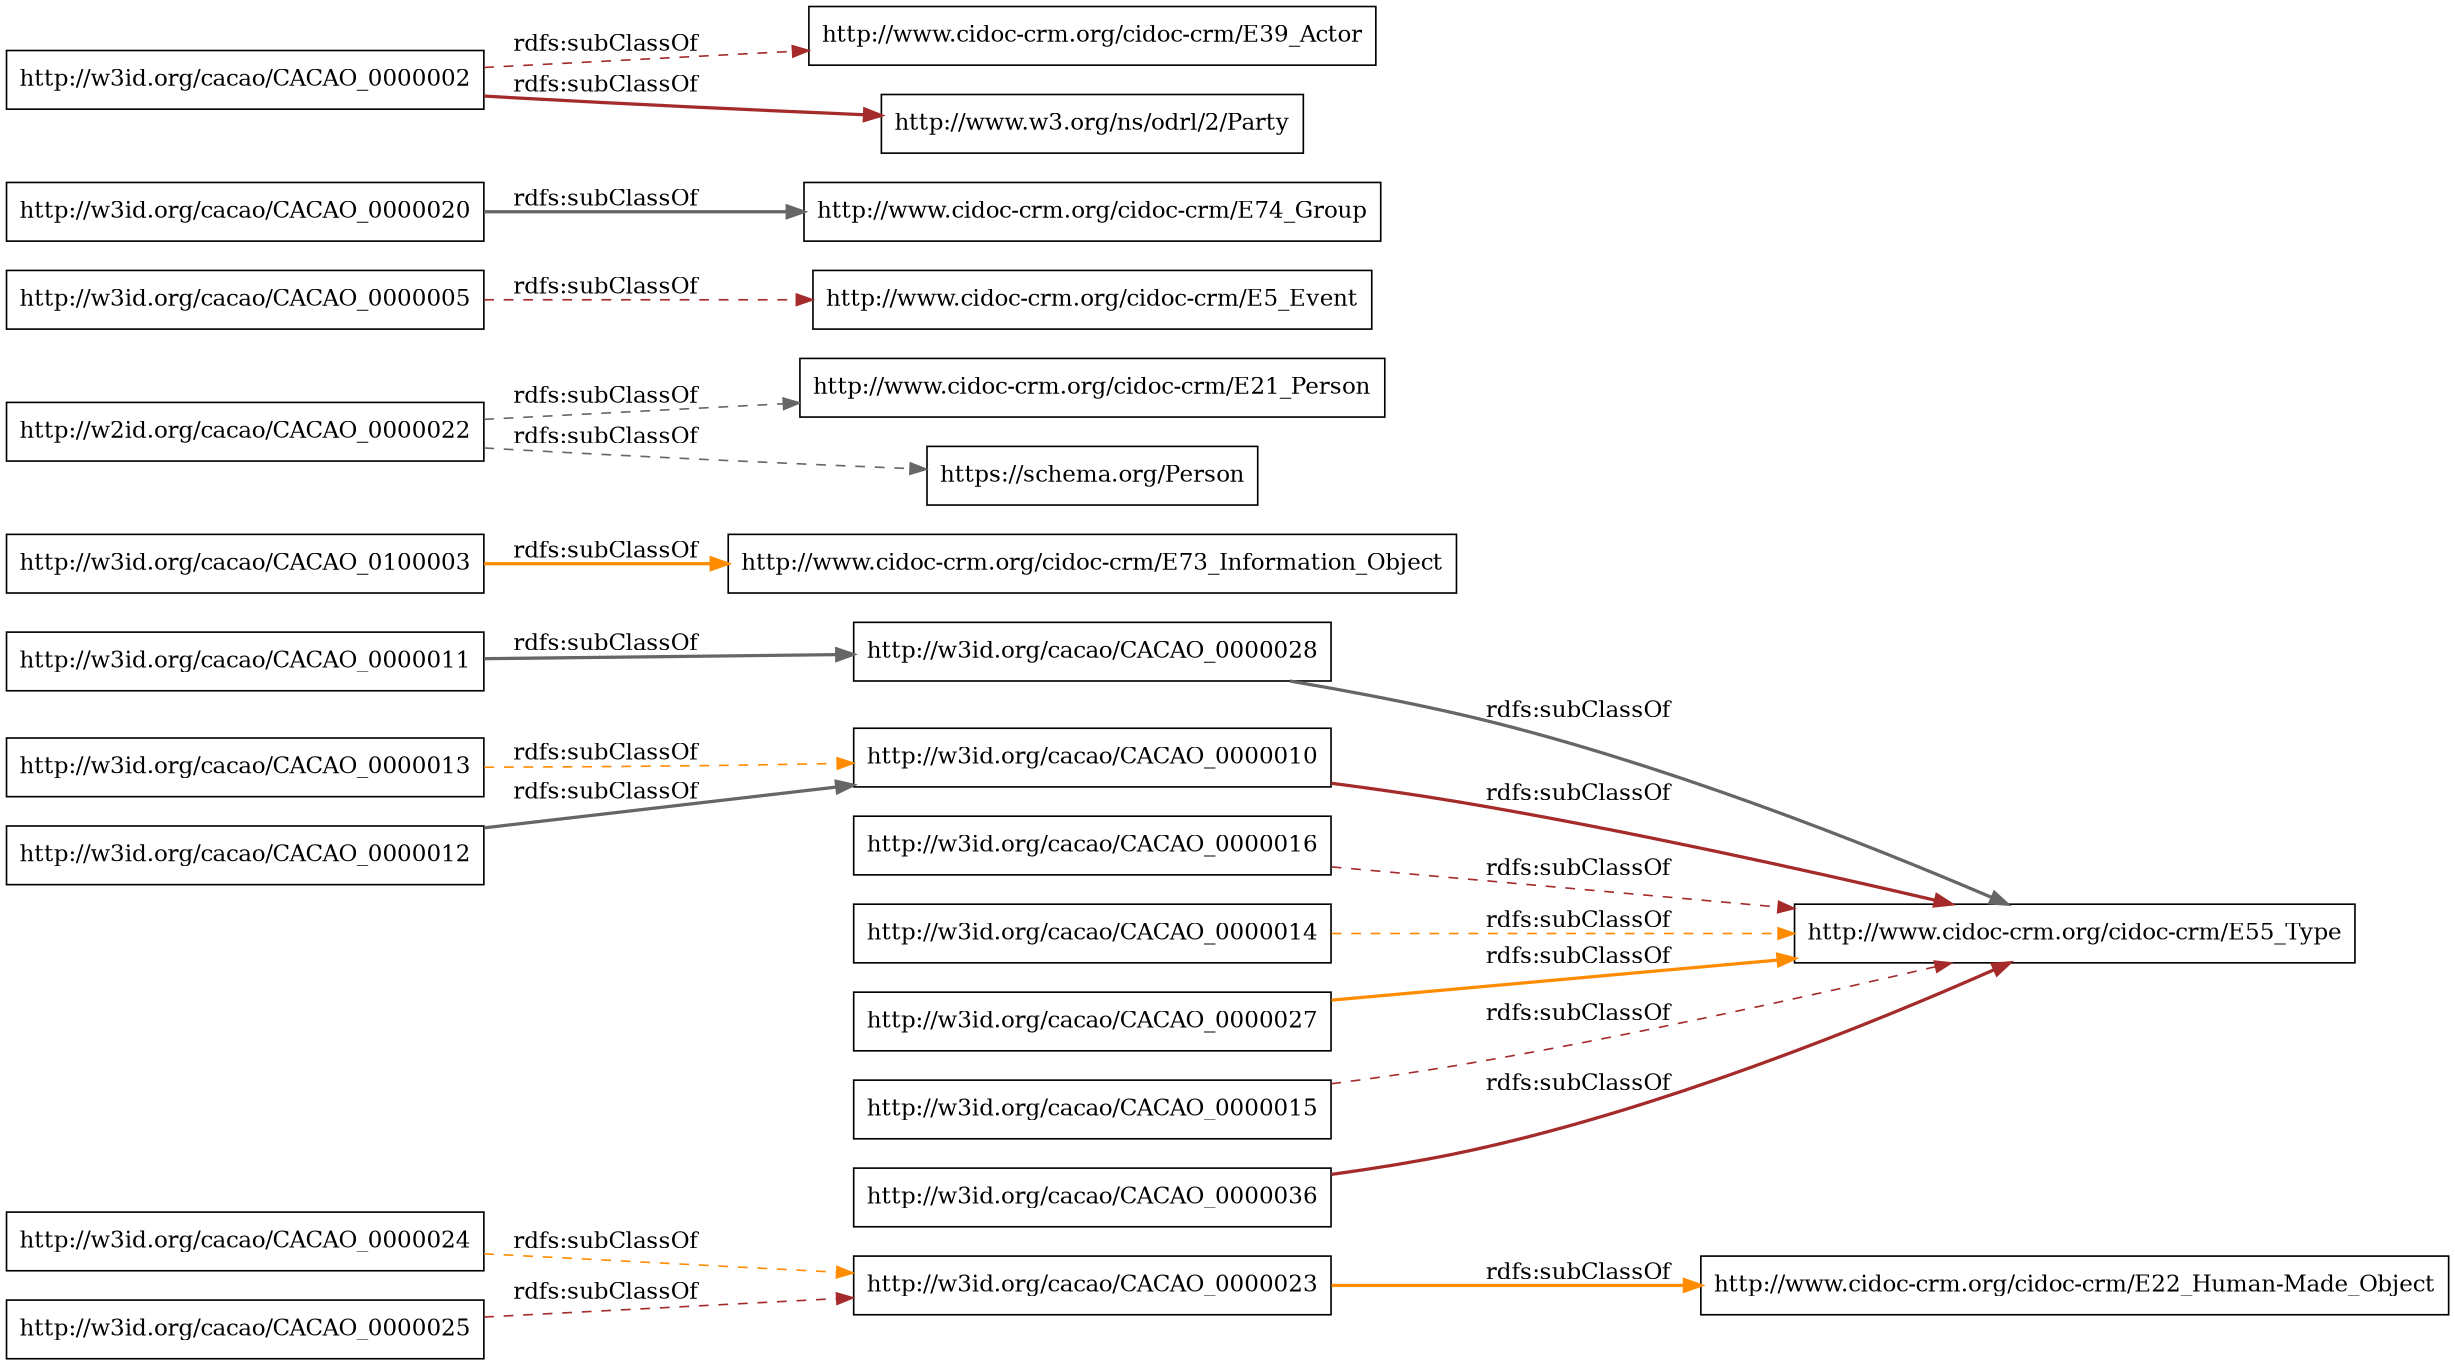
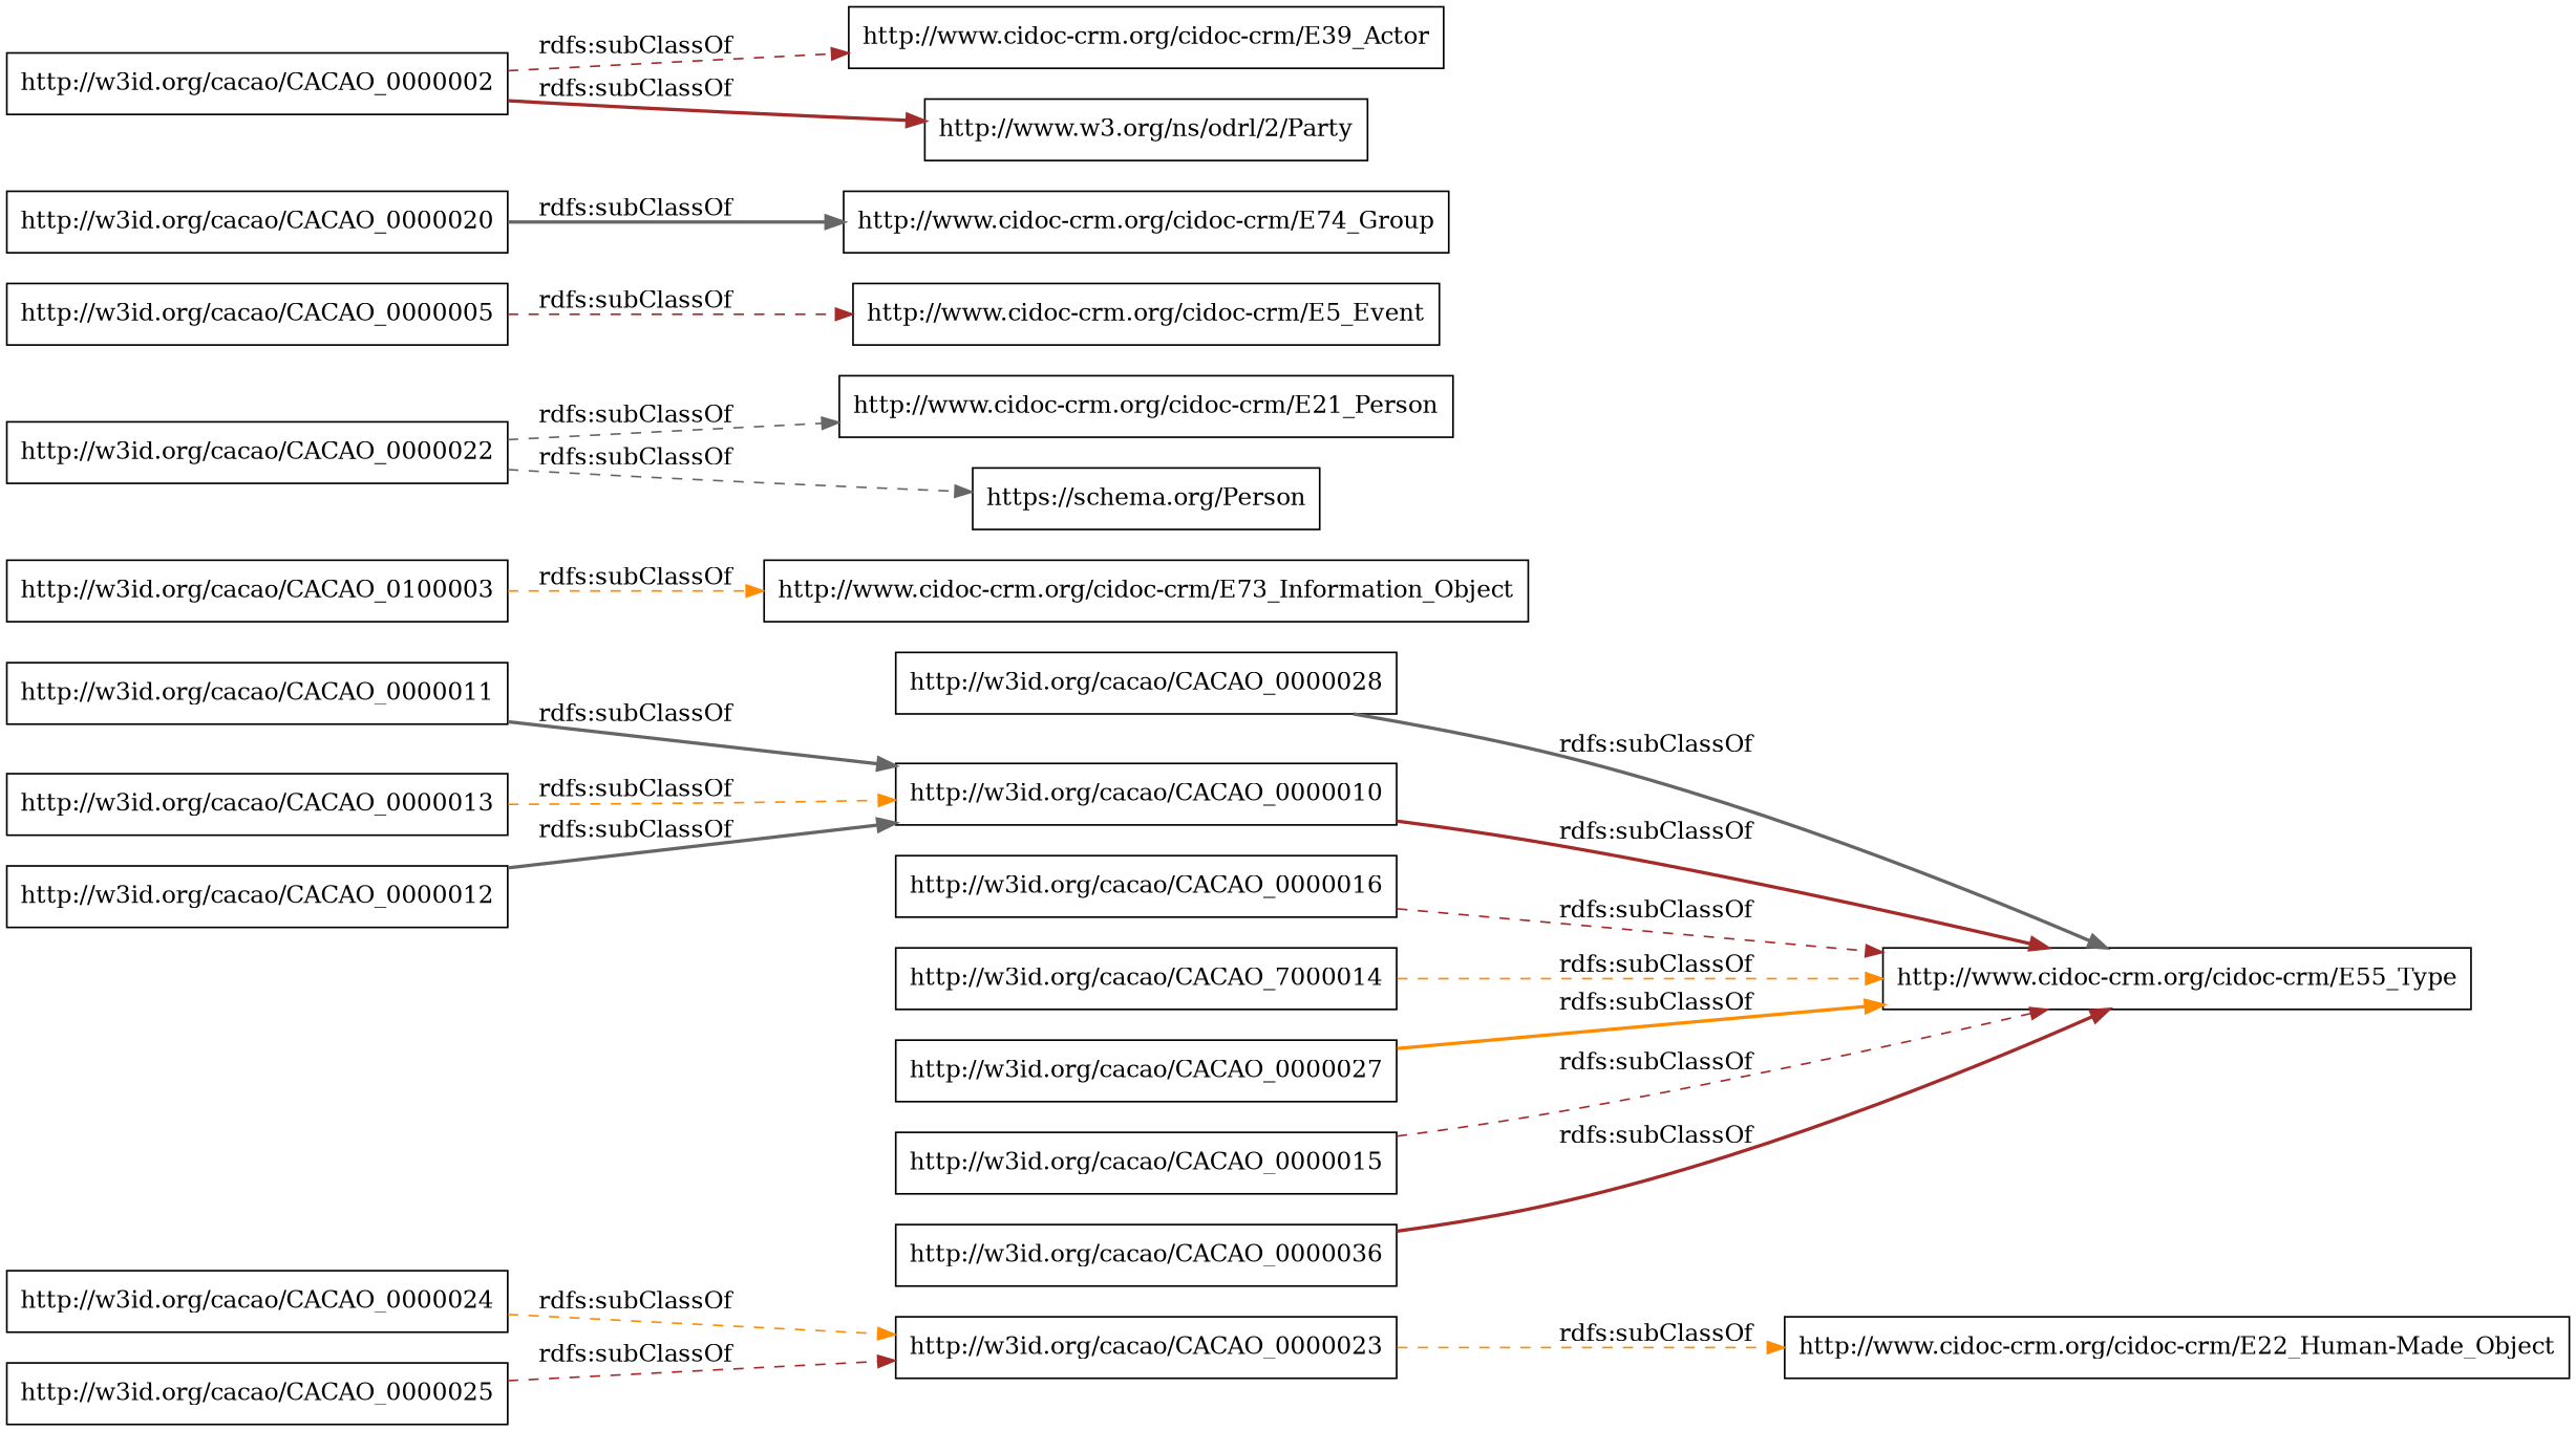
  digraph {
    fontname="DejaVu Serif"
    rankdir=LR
    node [color=black fontname="DejaVu Serif" shape=rectangle]
    edge [color=brown fontname="DejaVu Serif" style=dashed]
    "http://w3id.org/cacao/CACAO_0000023"
    "http://www.cidoc-crm.org/cidoc-crm/E22_Human-Made_Object"
    "http://w3id.org/cacao/CACAO_0000011"
    "http://w3id.org/cacao/CACAO_0000010"
    "http://www.cidoc-crm.org/cidoc-crm/E55_Type"
    "http://w3id.org/cacao/CACAO_0000016"
    n7 [label="http://w3id.org/cacao/CACAO_0100003"]
    "http://www.cidoc-crm.org/cidoc-crm/E73_Information_Object"
    "http://w3id.org/cacao/CACAO_0000028"
    "http://w3id.org/cacao/CACAO_0000013"
-   "http://w3id.org/cacao/CACAO_0000022" [label="http://w2id.org/cacao/CACAO_0000022"]
+   "http://w3id.org/cacao/CACAO_0000022"
    "http://www.cidoc-crm.org/cidoc-crm/E21_Person"
    "https://schema.org/Person"
    "http://w3id.org/cacao/CACAO_0000005"
    "http://www.cidoc-crm.org/cidoc-crm/E5_Event"
-   "http://w3id.org/cacao/CACAO_0000014"
+   "http://w3id.org/cacao/CACAO_0000014" [label="http://w3id.org/cacao/CACAO_7000014"]
    "http://w3id.org/cacao/CACAO_0000027"
    "http://w3id.org/cacao/CACAO_0000020"
    "http://www.cidoc-crm.org/cidoc-crm/E74_Group"
    "http://w3id.org/cacao/CACAO_0000002"
    "http://www.cidoc-crm.org/cidoc-crm/E39_Actor"
    "http://www.w3.org/ns/odrl/2/Party"
    "http://w3id.org/cacao/CACAO_0000012"
    "http://w3id.org/cacao/CACAO_0000015"
    "http://w3id.org/cacao/CACAO_0000024"
    "http://w3id.org/cacao/CACAO_0000025"
    "http://w3id.org/cacao/CACAO_0000036"
-   "http://w3id.org/cacao/CACAO_0000023" -> "http://www.cidoc-crm.org/cidoc-crm/E22_Human-Made_Object" [color=darkorange label="rdfs:subClassOf" style=bold]
-   "http://w3id.org/cacao/CACAO_0000011" -> "http://w3id.org/cacao/CACAO_0000028" [color=gray40 label="rdfs:subClassOf" style=bold]
+   "http://w3id.org/cacao/CACAO_0000023" -> "http://www.cidoc-crm.org/cidoc-crm/E22_Human-Made_Object" [color=darkorange label="rdfs:subClassOf"]
+   "http://w3id.org/cacao/CACAO_0000011" -> "http://w3id.org/cacao/CACAO_0000010" [color=gray40 label="rdfs:subClassOf" style=bold]
    "http://w3id.org/cacao/CACAO_0000010" -> "http://www.cidoc-crm.org/cidoc-crm/E55_Type" [label="rdfs:subClassOf" style=bold]
    "http://w3id.org/cacao/CACAO_0000016" -> "http://www.cidoc-crm.org/cidoc-crm/E55_Type" [label="rdfs:subClassOf"]
-   n7 -> "http://www.cidoc-crm.org/cidoc-crm/E73_Information_Object" [color=darkorange label="rdfs:subClassOf" style=bold]
+   n7 -> "http://www.cidoc-crm.org/cidoc-crm/E73_Information_Object" [color=darkorange label="rdfs:subClassOf"]
    "http://w3id.org/cacao/CACAO_0000028" -> "http://www.cidoc-crm.org/cidoc-crm/E55_Type" [color=gray40 label="rdfs:subClassOf" style=bold]
    "http://w3id.org/cacao/CACAO_0000013" -> "http://w3id.org/cacao/CACAO_0000010" [color=darkorange label="rdfs:subClassOf"]
    "http://w3id.org/cacao/CACAO_0000022" -> "http://www.cidoc-crm.org/cidoc-crm/E21_Person" [color=gray40 label="rdfs:subClassOf"]
    "http://w3id.org/cacao/CACAO_0000022" -> "https://schema.org/Person" [color=gray40 label="rdfs:subClassOf"]
    "http://w3id.org/cacao/CACAO_0000005" -> "http://www.cidoc-crm.org/cidoc-crm/E5_Event" [label="rdfs:subClassOf"]
    "http://w3id.org/cacao/CACAO_0000014" -> "http://www.cidoc-crm.org/cidoc-crm/E55_Type" [color=darkorange label="rdfs:subClassOf"]
    "http://w3id.org/cacao/CACAO_0000027" -> "http://www.cidoc-crm.org/cidoc-crm/E55_Type" [color=darkorange label="rdfs:subClassOf" style=bold]
    "http://w3id.org/cacao/CACAO_0000020" -> "http://www.cidoc-crm.org/cidoc-crm/E74_Group" [color=gray40 label="rdfs:subClassOf" style=bold]
    "http://w3id.org/cacao/CACAO_0000002" -> "http://www.cidoc-crm.org/cidoc-crm/E39_Actor" [label="rdfs:subClassOf"]
    "http://w3id.org/cacao/CACAO_0000002" -> "http://www.w3.org/ns/odrl/2/Party" [label="rdfs:subClassOf" style=bold]
    "http://w3id.org/cacao/CACAO_0000012" -> "http://w3id.org/cacao/CACAO_0000010" [color=gray40 label="rdfs:subClassOf" style=bold]
    "http://w3id.org/cacao/CACAO_0000015" -> "http://www.cidoc-crm.org/cidoc-crm/E55_Type" [label="rdfs:subClassOf"]
    "http://w3id.org/cacao/CACAO_0000024" -> "http://w3id.org/cacao/CACAO_0000023" [color=darkorange label="rdfs:subClassOf"]
    "http://w3id.org/cacao/CACAO_0000025" -> "http://w3id.org/cacao/CACAO_0000023" [label="rdfs:subClassOf"]
    "http://w3id.org/cacao/CACAO_0000036" -> "http://www.cidoc-crm.org/cidoc-crm/E55_Type" [label="rdfs:subClassOf" style=bold]
  }
